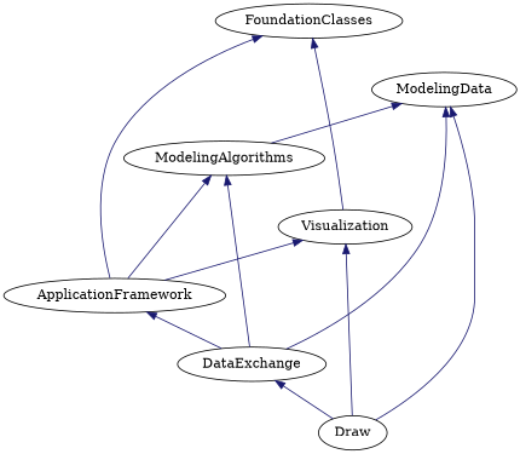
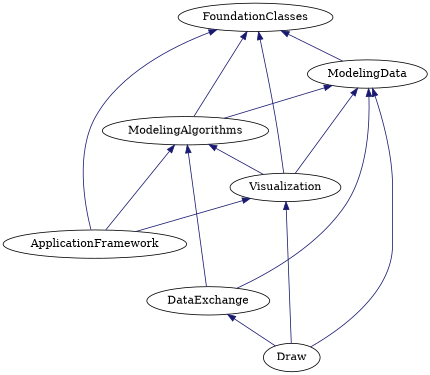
  digraph {
    edge [color=midnightblue dir=back style=solid]
    ApplicationFramework
    DataExchange
    Draw
    FoundationClasses
    ModelingData
    ModelingAlgorithms
    Visualization
-   ApplicationFramework -> DataExchange
    DataExchange -> Draw
    FoundationClasses -> ApplicationFramework
+   FoundationClasses -> ModelingData
+   FoundationClasses -> ModelingAlgorithms
    FoundationClasses -> Visualization
    ModelingData -> DataExchange
    ModelingData -> Draw
    ModelingData -> ModelingAlgorithms
+   ModelingData -> Visualization
    ModelingAlgorithms -> ApplicationFramework
    ModelingAlgorithms -> DataExchange
+   ModelingAlgorithms -> Visualization
    Visualization -> ApplicationFramework
    Visualization -> Draw
  }
